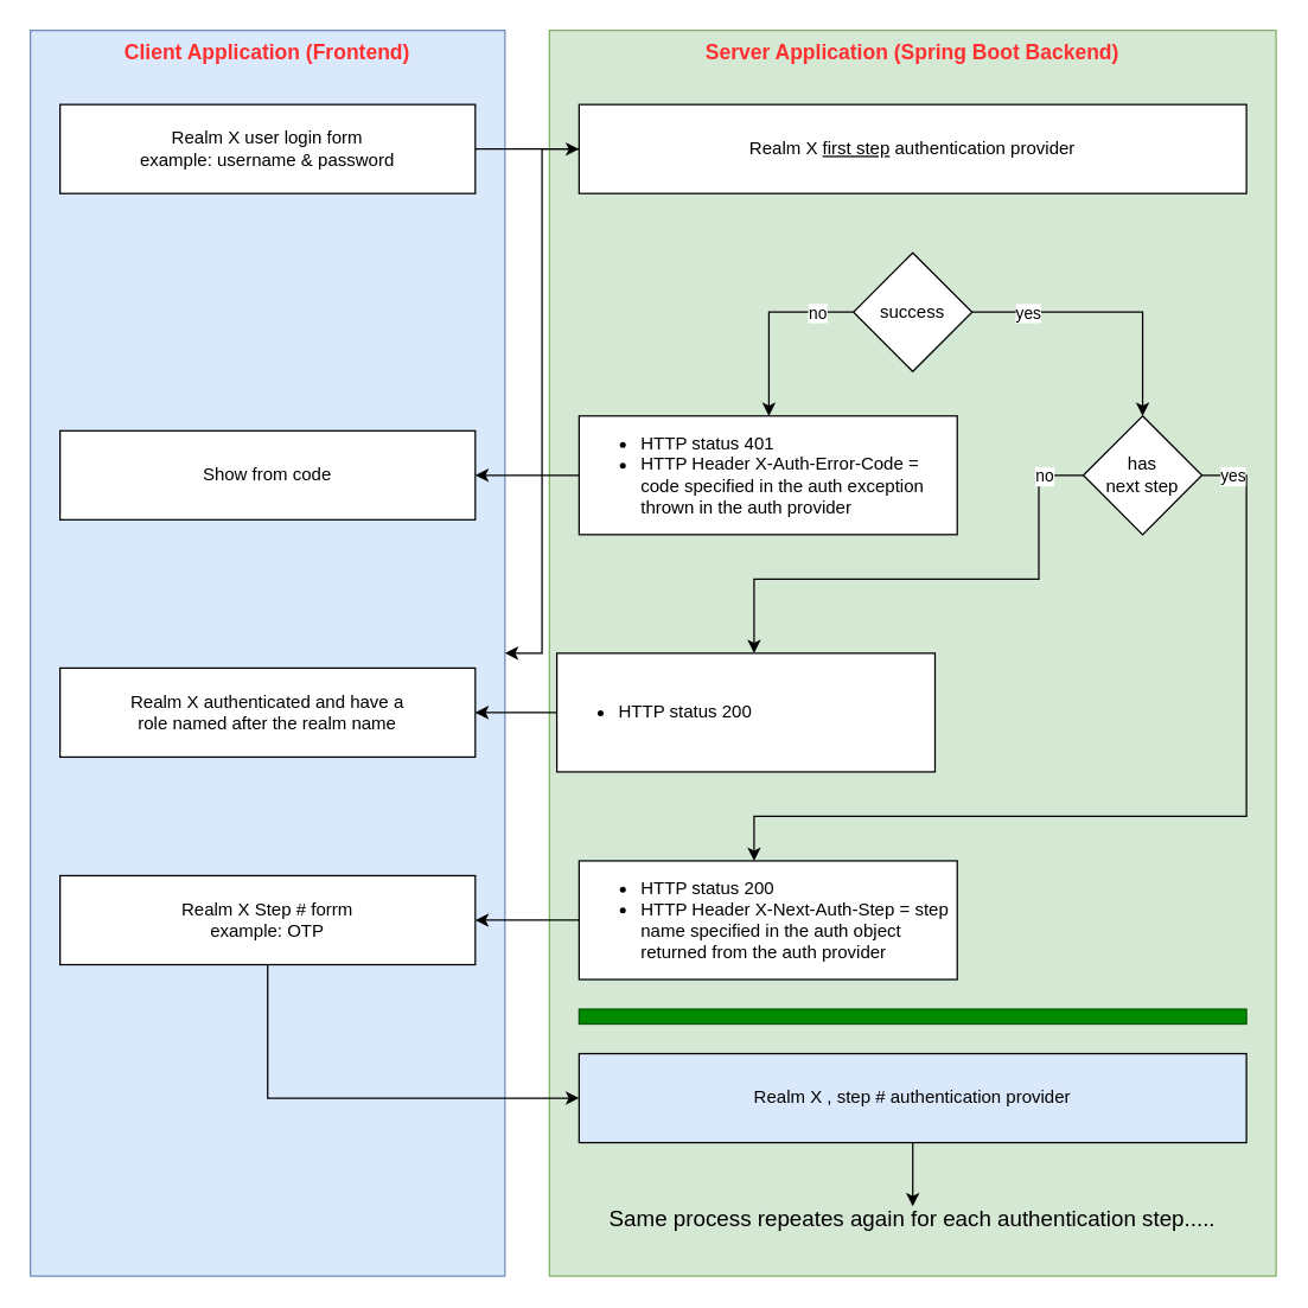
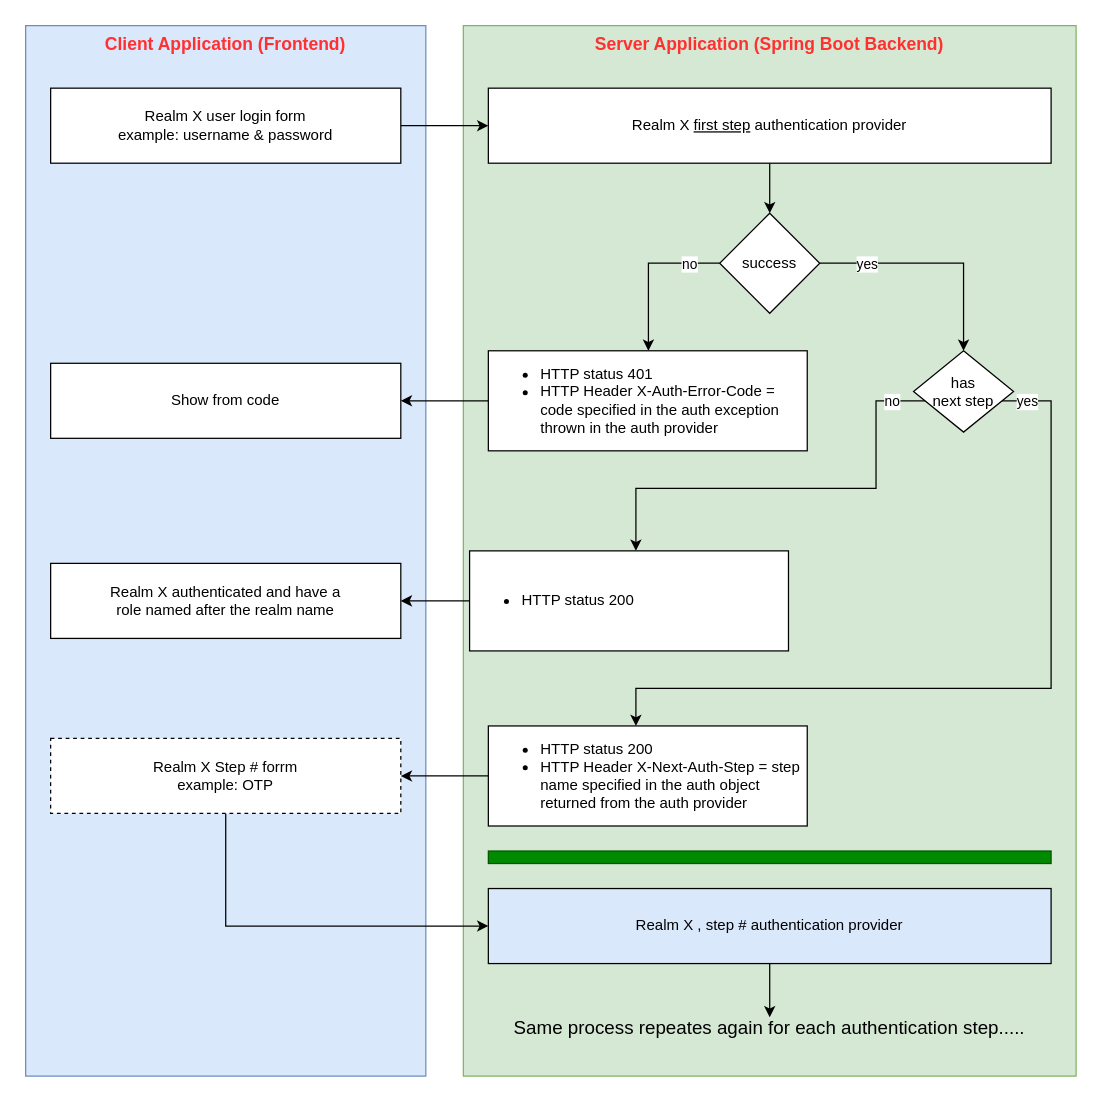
  <mxCell id="0" />
  <mxCell id="1" parent="0" />
  <mxCell id="2" value="&lt;b&gt;&lt;font style=&quot;font-size: 14px;&quot; color=&quot;#ff3030&quot;&gt;Client Application (Frontend)&lt;/font&gt;&lt;/b&gt;" style="rounded=0;whiteSpace=wrap;html=1;verticalAlign=top;fillColor=#dae8fc;strokeColor=#6c8ebf;" vertex="1" parent="1"><mxGeometry y="20" width="320" height="840" as="geometry" x="20" /></mxCell>
  <mxCell id="3" value="&lt;b&gt;&lt;font style=&quot;font-size: 14px;&quot; color=&quot;#ff3030&quot;&gt;Server Application (Spring Boot Backend)&lt;/font&gt;&lt;/b&gt;" style="rounded=0;whiteSpace=wrap;html=1;verticalAlign=top;fillColor=#d5e8d4;strokeColor=#82b366;" vertex="1" parent="1"><mxGeometry x="370" y="20" width="490" height="840" as="geometry" /></mxCell>
  <mxCell id="4" style="edgeStyle=orthogonalEdgeStyle;rounded=0;orthogonalLoop=1;jettySize=auto;html=1;entryX=0;entryY=0.5;entryDx=0;entryDy=0;" edge="1" parent="1" source="5" target="7"><mxGeometry relative="1" as="geometry" /></mxCell>
  <mxCell id="5" value="Realm X user login form&lt;br&gt;example: username &amp;amp; password" style="rounded=0;whiteSpace=wrap;html=1;" vertex="1" parent="1"><mxGeometry x="40" y="70" width="280" height="60" as="geometry" /></mxCell>
- <mxCell id="6" style="edgeStyle=orthogonalEdgeStyle;rounded=0;orthogonalLoop=1;jettySize=auto;html=1;" edge="1" parent="1" source="7" target="2"><mxGeometry relative="1" as="geometry" /></mxCell>
+ <mxCell id="6" style="edgeStyle=orthogonalEdgeStyle;rounded=0;orthogonalLoop=1;jettySize=auto;html=1;" edge="1" parent="1" source="7" target="13"><mxGeometry relative="1" as="geometry" /></mxCell>
  <mxCell id="7" value="Realm X&amp;nbsp;&lt;u&gt;first step&lt;/u&gt; authentication provider" style="rounded=0;whiteSpace=wrap;html=1;" vertex="1" parent="1"><mxGeometry x="390" y="70" width="450" height="60" as="geometry" /></mxCell>
  <mxCell id="8" value="Realm X authenticated and have a &lt;br&gt;role named after the realm name" style="rounded=0;whiteSpace=wrap;html=1;" vertex="1" parent="1"><mxGeometry x="40" y="450" width="280" height="60" as="geometry" /></mxCell>
  <mxCell id="9" style="edgeStyle=orthogonalEdgeStyle;rounded=0;orthogonalLoop=1;jettySize=auto;html=1;entryX=0.5;entryY=0;entryDx=0;entryDy=0;" edge="1" parent="1" source="13" target="18"><mxGeometry relative="1" as="geometry"><Array as="points"><mxPoint x="770" y="210" /></Array></mxGeometry></mxCell>
  <mxCell id="10" value="yes" style="edgeLabel;html=1;align=center;verticalAlign=middle;resizable=0;points=[];" vertex="1" connectable="0" parent="9"><mxGeometry x="-0.533" relative="1" as="geometry"><mxPoint x="-6" as="offset" /></mxGeometry></mxCell>
  <mxCell id="11" style="edgeStyle=orthogonalEdgeStyle;rounded=0;orthogonalLoop=1;jettySize=auto;html=1;" edge="1" parent="1" source="13" target="20"><mxGeometry relative="1" as="geometry"><Array as="points"><mxPoint x="518" y="210" /></Array></mxGeometry></mxCell>
  <mxCell id="12" value="no" style="edgeLabel;html=1;align=center;verticalAlign=middle;resizable=0;points=[];" vertex="1" connectable="0" parent="11"><mxGeometry x="-0.795" y="2" relative="1" as="geometry"><mxPoint x="-12" y="-2" as="offset" /></mxGeometry></mxCell>
  <mxCell id="13" value="success" style="rhombus;whiteSpace=wrap;html=1;" vertex="1" parent="1"><mxGeometry x="575" y="170" width="80" height="80" as="geometry" /></mxCell>
  <mxCell id="14" style="edgeStyle=orthogonalEdgeStyle;rounded=0;orthogonalLoop=1;jettySize=auto;html=1;" edge="1" parent="1" source="18" target="24"><mxGeometry relative="1" as="geometry"><Array as="points"><mxPoint x="700" y="320" /><mxPoint x="700" y="390" /><mxPoint x="508" y="390" /></Array></mxGeometry></mxCell>
  <mxCell id="15" value="no" style="edgeLabel;html=1;align=center;verticalAlign=middle;resizable=0;points=[];" vertex="1" connectable="0" parent="14"><mxGeometry x="-0.845" relative="1" as="geometry"><mxPoint as="offset" /></mxGeometry></mxCell>
  <mxCell id="16" style="edgeStyle=orthogonalEdgeStyle;rounded=0;orthogonalLoop=1;jettySize=auto;html=1;" edge="1" parent="1" source="18" target="22"><mxGeometry relative="1" as="geometry"><Array as="points"><mxPoint x="840" y="320" /><mxPoint x="840" y="550" /><mxPoint x="508" y="550" /></Array></mxGeometry></mxCell>
  <mxCell id="17" value="yes" style="edgeLabel;html=1;align=center;verticalAlign=middle;resizable=0;points=[];" vertex="1" connectable="0" parent="16"><mxGeometry x="-0.965" y="-1" relative="1" as="geometry"><mxPoint x="9" y="-1" as="offset" /></mxGeometry></mxCell>
- <mxCell id="18" value="has &lt;br&gt;next step" style="rhombus;whiteSpace=wrap;html=1;" vertex="1" parent="1"><mxGeometry x="730" y="280" width="80" height="80" as="geometry" /></mxCell>
+ <mxCell id="18" value="has &lt;br&gt;next step" style="rhombus;whiteSpace=wrap;html=1;" vertex="1" parent="1"><mxGeometry x="730" y="280" width="80" height="65" as="geometry" /></mxCell>
  <mxCell id="19" style="edgeStyle=orthogonalEdgeStyle;rounded=0;orthogonalLoop=1;jettySize=auto;html=1;" edge="1" parent="1" source="20" target="27"><mxGeometry relative="1" as="geometry" /></mxCell>
  <mxCell id="20" value="&lt;ul&gt;&lt;li&gt;HTTP status 401&lt;/li&gt;&lt;li&gt;HTTP Header&amp;nbsp;X-Auth-Error-Code = code specified in the auth exception thrown in the auth provider&lt;/li&gt;&lt;/ul&gt;" style="rounded=0;whiteSpace=wrap;html=1;align=left;" vertex="1" parent="1"><mxGeometry x="390" y="280" width="255" height="80" as="geometry" /></mxCell>
  <mxCell id="21" style="edgeStyle=orthogonalEdgeStyle;rounded=0;orthogonalLoop=1;jettySize=auto;html=1;entryX=1;entryY=0.5;entryDx=0;entryDy=0;" edge="1" parent="1" source="22" target="26"><mxGeometry relative="1" as="geometry" /></mxCell>
  <mxCell id="22" value="&lt;ul&gt;&lt;li&gt;HTTP status 200&lt;/li&gt;&lt;li&gt;HTTP Header X-Next-Auth-Step = step name specified in the auth object returned from the auth provider&lt;br&gt;&lt;/li&gt;&lt;/ul&gt;" style="rounded=0;whiteSpace=wrap;html=1;align=left;" vertex="1" parent="1"><mxGeometry x="390" y="580" width="255" height="80" as="geometry" /></mxCell>
  <mxCell id="23" style="edgeStyle=orthogonalEdgeStyle;rounded=0;orthogonalLoop=1;jettySize=auto;html=1;" edge="1" parent="1" source="24" target="8"><mxGeometry relative="1" as="geometry" /></mxCell>
  <mxCell id="24" value="&lt;ul&gt;&lt;li&gt;HTTP status 200&lt;/li&gt;&lt;/ul&gt;" style="rounded=0;whiteSpace=wrap;html=1;align=left;" vertex="1" parent="1"><mxGeometry x="375" y="440" width="255" height="80" as="geometry" /></mxCell>
  <mxCell id="25" style="edgeStyle=orthogonalEdgeStyle;rounded=0;orthogonalLoop=1;jettySize=auto;html=1;entryX=0;entryY=0.5;entryDx=0;entryDy=0;" edge="1" parent="1" source="26" target="29"><mxGeometry relative="1" as="geometry"><Array as="points"><mxPoint x="180" y="740" /></Array></mxGeometry></mxCell>
- <mxCell id="26" value="Realm X Step # forrm&lt;br&gt;example: OTP" style="rounded=0;whiteSpace=wrap;html=1;" vertex="1" parent="1"><mxGeometry x="40" y="590" width="280" height="60" as="geometry" /></mxCell>
+ <mxCell id="26" value="Realm X Step # forrm&lt;br&gt;example: OTP" style="rounded=0;whiteSpace=wrap;html=1;dashed=1;" vertex="1" parent="1"><mxGeometry x="40" y="590" width="280" height="60" as="geometry" /></mxCell>
  <mxCell id="27" value="Show from code" style="rounded=0;whiteSpace=wrap;html=1;" vertex="1" parent="1"><mxGeometry x="40" y="290" width="280" height="60" as="geometry" /></mxCell>
  <mxCell id="28" style="edgeStyle=orthogonalEdgeStyle;rounded=0;orthogonalLoop=1;jettySize=auto;html=1;" edge="1" parent="1" source="29" target="31"><mxGeometry relative="1" as="geometry" /></mxCell>
  <mxCell id="29" value="Realm X , step #&amp;nbsp;authentication provider" style="rounded=0;whiteSpace=wrap;html=1;fillColor=#dae8fc;" vertex="1" parent="1"><mxGeometry x="390" y="710" width="450" height="60" as="geometry" /></mxCell>
  <mxCell id="30" value="" style="rounded=0;whiteSpace=wrap;html=1;fillColor=#008a00;fontColor=#ffffff;strokeColor=#005700;" vertex="1" parent="1"><mxGeometry x="390" y="680" width="450" height="10" as="geometry" /></mxCell>
  <mxCell id="31" value="&lt;h1 style=&quot;font-size: 15px;&quot;&gt;&lt;span style=&quot;font-weight: normal;&quot;&gt;Same process repeates again for each authentication step.....&lt;/span&gt;&lt;/h1&gt;" style="text;html=1;strokeColor=none;fillColor=none;spacing=5;spacingTop=-20;whiteSpace=wrap;overflow=hidden;rounded=0;fontSize=15;fontStyle=0;align=center;" vertex="1" parent="1"><mxGeometry x="390" y="813" width="450" height="47" as="geometry" /></mxCell>
